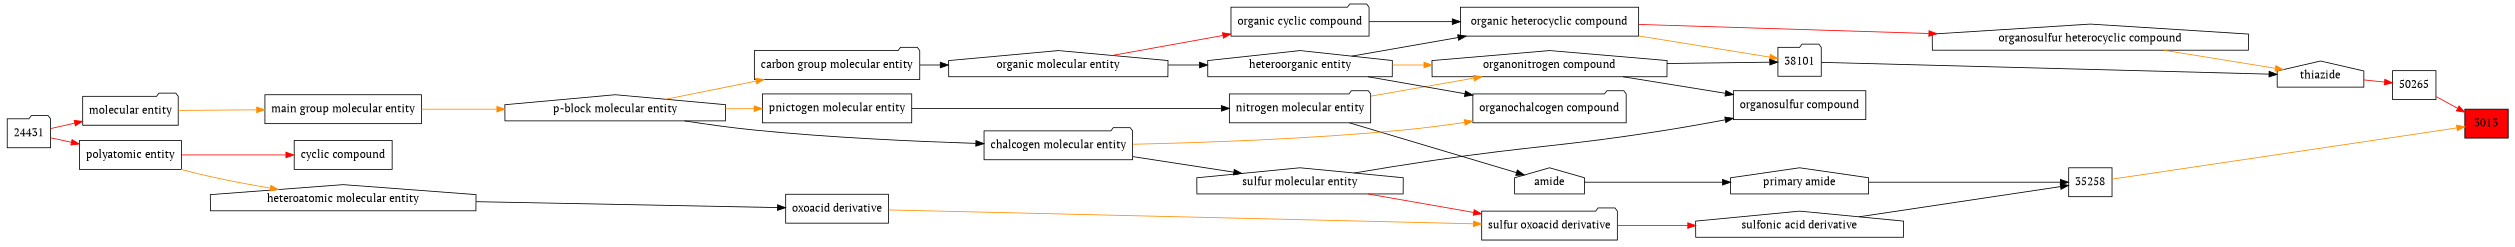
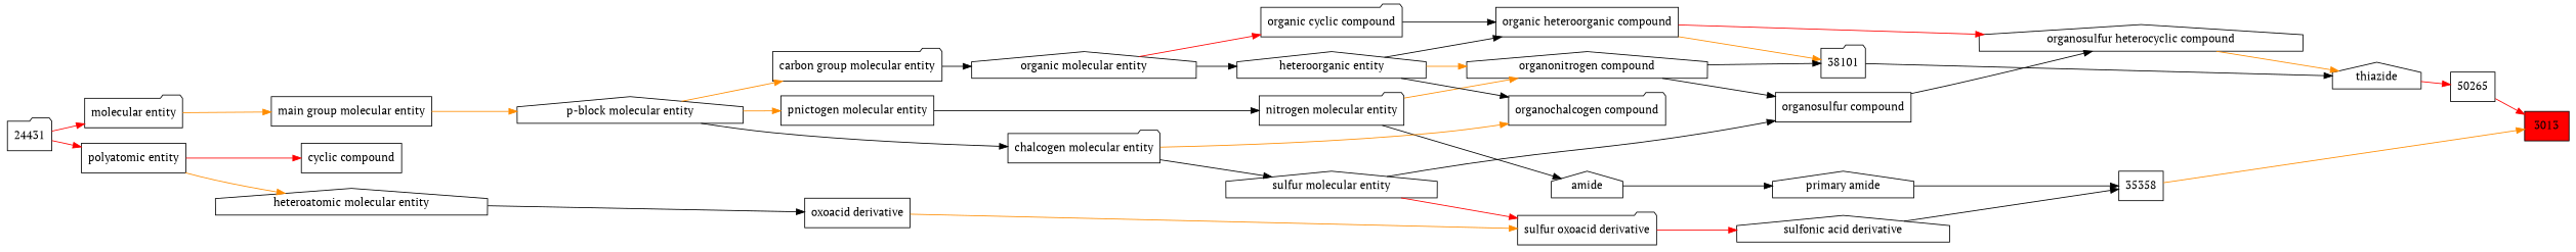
  digraph {
    fontname="PT Serif"
    rankdir=LR
    node [fontname="PT Serif" shape=house]
    edge [color=black fontname="PT Serif"]
    n1 [fillcolor=red label=3013 shape=box style=filled]
    n2 [label=50265 shape=box]
-   n3 [label=35258 shape=box]
+   n3 [label=35358 shape=box]
    n4 [label=thiazide]
    n5 [label="sulfonic acid derivative"]
    n6 [label="primary amide"]
    n7 [label="organosulfur heterocyclic compound"]
    n8 [label=38101 shape=folder]
    n9 [label="sulfur oxoacid derivative" shape=folder]
    n10 [label=amide]
    n11 [label="organosulfur compound" shape=box]
-   n12 [label="organic heterocyclic compound" shape=box]
+   n12 [label="organic heteroorganic compound" shape=box]
    n13 [label="organonitrogen compound"]
    n14 [label="oxoacid derivative" shape=box]
    n15 [label="sulfur molecular entity"]
    n16 [label="nitrogen molecular entity" shape=folder]
    n17 [label="organochalcogen compound" shape=folder]
    n18 [label="heteroorganic entity"]
    n19 [label="organic cyclic compound" shape=folder]
    n20 [label="heteroatomic molecular entity"]
    n21 [label="chalcogen molecular entity" shape=folder]
    n22 [label="pnictogen molecular entity" shape=box]
    n23 [label="organic molecular entity"]
    n24 [label="cyclic compound" shape=box]
    n25 [label="polyatomic entity" shape=box]
    n26 [label="p-block molecular entity"]
    n27 [label="carbon group molecular entity" shape=folder]
    n28 [label="molecular entity" shape=folder]
    n29 [label="main group molecular entity" shape=box]
    n30 [label=24431 shape=folder]
    n2 -> n1 [color=red]
    n3 -> n1 [color=darkorange]
    n4 -> n2 [color=red]
    n5 -> n3
    n6 -> n3
    n7 -> n4 [color=darkorange]
    n8 -> n4
    n9 -> n5 [color=red]
    n10 -> n6
+   n11 -> n7
    n12 -> n7 [color=red]
    n12 -> n8 [color=darkorange]
    n13 -> n8
    n13 -> n11
    n14 -> n9 [color=darkorange]
    n15 -> n9 [color=red]
    n15 -> n11
    n16 -> n10
    n16 -> n13 [color=darkorange]
    n18 -> n12
    n18 -> n13 [color=darkorange]
    n18 -> n17
    n19 -> n12
    n20 -> n14
    n21 -> n15
    n21 -> n17 [color=darkorange]
    n22 -> n16
    n23 -> n18
    n23 -> n19 [color=red]
    n25 -> n20 [color=darkorange]
    n25 -> n24 [color=red]
    n26 -> n21
    n26 -> n22 [color=darkorange]
    n26 -> n27 [color=darkorange]
    n27 -> n23
    n28 -> n29 [color=darkorange]
    n29 -> n26 [color=darkorange]
    n30 -> n25 [color=red]
    n30 -> n28 [color=red]
  }
